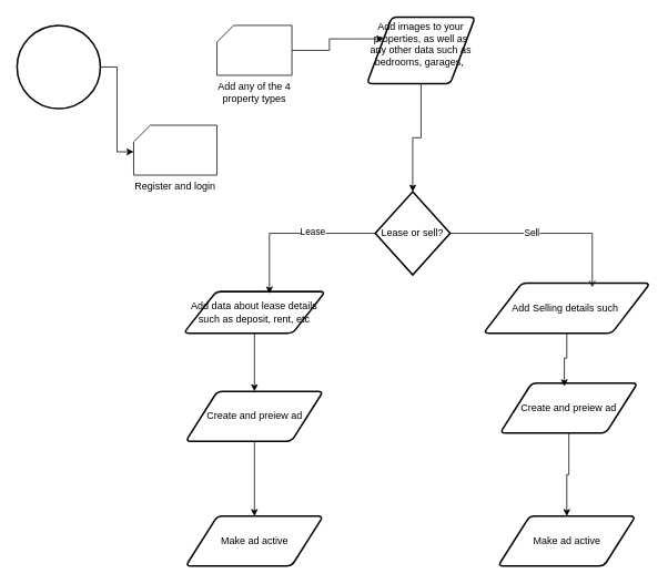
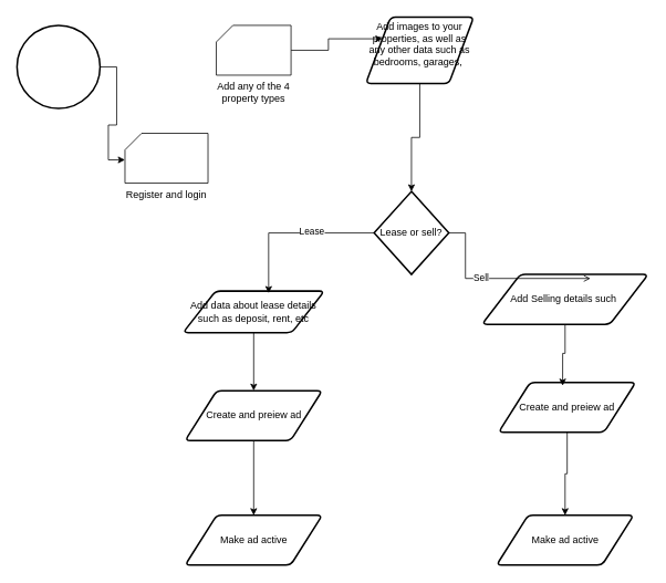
  <mxCell id="0" />
  <mxCell id="1" parent="0" />
  <mxCell id="2" style="edgeStyle=orthogonalEdgeStyle;rounded=0;orthogonalLoop=1;jettySize=auto;html=1;entryX=0;entryY=0.533;entryDx=0;entryDy=0;entryPerimeter=0;" edge="1" parent="1" source="3" target="4"><mxGeometry relative="1" as="geometry"><mxPoint x="140" y="80" as="targetPoint" /></mxGeometry></mxCell>
  <mxCell id="3" value="" style="strokeWidth=2;html=1;shape=mxgraph.flowchart.start_2;whiteSpace=wrap;" vertex="1" parent="1"><mxGeometry x="20" y="30" width="100" height="100" as="geometry" /></mxCell>
- <mxCell id="4" value="Register and login&lt;div&gt;&lt;br&gt;&lt;/div&gt;" style="verticalLabelPosition=bottom;verticalAlign=top;html=1;shape=card;whiteSpace=wrap;size=20;arcSize=12;" vertex="1" parent="1"><mxGeometry x="160" y="150" width="100" height="60" as="geometry" /></mxCell>
+ <mxCell id="4" value="Register and login&lt;div&gt;&lt;br&gt;&lt;/div&gt;" style="verticalLabelPosition=bottom;verticalAlign=top;html=1;shape=card;whiteSpace=wrap;size=20;arcSize=12;" vertex="1" parent="1"><mxGeometry x="150" y="160" width="100" height="60" as="geometry" /></mxCell>
  <mxCell id="5" style="edgeStyle=orthogonalEdgeStyle;rounded=0;orthogonalLoop=1;jettySize=auto;html=1;entryX=0;entryY=0.25;entryDx=0;entryDy=0;" edge="1" parent="1" source="6" target="8"><mxGeometry relative="1" as="geometry"><mxPoint x="420" y="60" as="targetPoint" /></mxGeometry></mxCell>
  <mxCell id="6" value="Add any of the 4 property types&lt;div&gt;&lt;br&gt;&lt;/div&gt;" style="verticalLabelPosition=bottom;verticalAlign=top;html=1;shape=card;whiteSpace=wrap;size=20;arcSize=12;" vertex="1" parent="1"><mxGeometry x="260" y="30" width="90" height="60" as="geometry" /></mxCell>
  <mxCell id="7" style="edgeStyle=orthogonalEdgeStyle;rounded=0;orthogonalLoop=1;jettySize=auto;html=1;entryX=0.5;entryY=0;entryDx=0;entryDy=0;entryPerimeter=0;" edge="1" parent="1" source="8" target="9"><mxGeometry relative="1" as="geometry"><mxPoint x="505" y="170" as="targetPoint" /></mxGeometry></mxCell>
  <mxCell id="8" value="Add images to your properties, as well as any other data such as bedrooms, garages,&amp;nbsp;&lt;div&gt;&lt;br&gt;&lt;/div&gt;" style="shape=parallelogram;html=1;strokeWidth=2;perimeter=parallelogramPerimeter;whiteSpace=wrap;rounded=1;arcSize=12;size=0.23;" vertex="1" parent="1"><mxGeometry x="440" y="20" width="130" height="80" as="geometry" /></mxCell>
  <mxCell id="9" value="Lease or sell?" style="strokeWidth=2;html=1;shape=mxgraph.flowchart.decision;whiteSpace=wrap;" vertex="1" parent="1"><mxGeometry x="450" y="230" width="90" height="100" as="geometry" /></mxCell>
  <mxCell id="10" style="edgeStyle=orthogonalEdgeStyle;rounded=0;orthogonalLoop=1;jettySize=auto;html=1;entryX=0.5;entryY=0;entryDx=0;entryDy=0;" edge="1" parent="1" source="11" target="15"><mxGeometry relative="1" as="geometry" /></mxCell>
  <mxCell id="11" value="Add data about lease details such as deposit, rent, etc" style="shape=parallelogram;html=1;strokeWidth=2;perimeter=parallelogramPerimeter;whiteSpace=wrap;rounded=1;arcSize=12;size=0.23;" vertex="1" parent="1"><mxGeometry x="220" y="350" width="170" height="50" as="geometry" /></mxCell>
  <mxCell id="12" style="edgeStyle=orthogonalEdgeStyle;rounded=0;orthogonalLoop=1;jettySize=auto;html=1;entryX=0.606;entryY=0.05;entryDx=0;entryDy=0;entryPerimeter=0;" edge="1" parent="1" source="9" target="11"><mxGeometry relative="1" as="geometry" /></mxCell>
  <mxCell id="13" value="Lease" style="edgeLabel;html=1;align=center;verticalAlign=middle;resizable=0;points=[];" vertex="1" connectable="0" parent="12"><mxGeometry x="-0.24" y="-2" relative="1" as="geometry"><mxPoint as="offset" /></mxGeometry></mxCell>
  <mxCell id="14" style="edgeStyle=orthogonalEdgeStyle;rounded=0;orthogonalLoop=1;jettySize=auto;html=1;entryX=0.5;entryY=0;entryDx=0;entryDy=0;" edge="1" parent="1" source="15" target="16"><mxGeometry relative="1" as="geometry"><mxPoint x="272.5" y="590" as="targetPoint" /></mxGeometry></mxCell>
  <mxCell id="15" value="Create and preiew ad" style="shape=parallelogram;html=1;strokeWidth=2;perimeter=parallelogramPerimeter;whiteSpace=wrap;rounded=1;arcSize=12;size=0.23;" vertex="1" parent="1"><mxGeometry x="222.5" y="470" width="165" height="60" as="geometry" /></mxCell>
  <mxCell id="16" value="Make ad active" style="shape=parallelogram;html=1;strokeWidth=2;perimeter=parallelogramPerimeter;whiteSpace=wrap;rounded=1;arcSize=12;size=0.23;" vertex="1" parent="1"><mxGeometry x="222.5" y="620" width="165" height="60" as="geometry" /></mxCell>
- <mxCell id="17" value="Add Selling details such&amp;nbsp;" style="shape=parallelogram;html=1;strokeWidth=2;perimeter=parallelogramPerimeter;whiteSpace=wrap;rounded=1;arcSize=12;size=0.23;" vertex="1" parent="1"><mxGeometry x="580" y="340" width="200" height="60" as="geometry" /></mxCell>
+ <mxCell id="17" value="Add Selling details such&amp;nbsp;" style="shape=parallelogram;html=1;strokeWidth=2;perimeter=parallelogramPerimeter;whiteSpace=wrap;rounded=1;arcSize=12;size=0.23;" vertex="1" parent="1"><mxGeometry x="580" y="330" width="200" height="60" as="geometry" /></mxCell>
  <mxCell id="18" style="edgeStyle=orthogonalEdgeStyle;rounded=0;orthogonalLoop=1;jettySize=auto;html=1;entryX=0.653;entryY=0.08;entryDx=0;entryDy=0;entryPerimeter=0;endArrow=open;" edge="1" parent="1" source="9" target="17"><mxGeometry relative="1" as="geometry" /></mxCell>
  <mxCell id="19" value="Sell" style="edgeLabel;html=1;align=center;verticalAlign=middle;resizable=0;points=[];" vertex="1" connectable="0" parent="18"><mxGeometry x="-0.172" y="1" relative="1" as="geometry"><mxPoint as="offset" /></mxGeometry></mxCell>
  <mxCell id="20" style="edgeStyle=orthogonalEdgeStyle;rounded=0;orthogonalLoop=1;jettySize=auto;html=1;" edge="1" parent="1" source="21" target="22"><mxGeometry relative="1" as="geometry" /></mxCell>
  <mxCell id="21" value="Create and preiew ad" style="shape=parallelogram;html=1;strokeWidth=2;perimeter=parallelogramPerimeter;whiteSpace=wrap;rounded=1;arcSize=12;size=0.23;" vertex="1" parent="1"><mxGeometry x="600" y="460" width="165" height="60" as="geometry" /></mxCell>
  <mxCell id="22" value="Make ad active" style="shape=parallelogram;html=1;strokeWidth=2;perimeter=parallelogramPerimeter;whiteSpace=wrap;rounded=1;arcSize=12;size=0.23;" vertex="1" parent="1"><mxGeometry x="597.5" y="620" width="165" height="60" as="geometry" /></mxCell>
  <mxCell id="23" style="edgeStyle=orthogonalEdgeStyle;rounded=0;orthogonalLoop=1;jettySize=auto;html=1;entryX=0.467;entryY=0.067;entryDx=0;entryDy=0;entryPerimeter=0;" edge="1" parent="1" source="17" target="21"><mxGeometry relative="1" as="geometry" /></mxCell>
